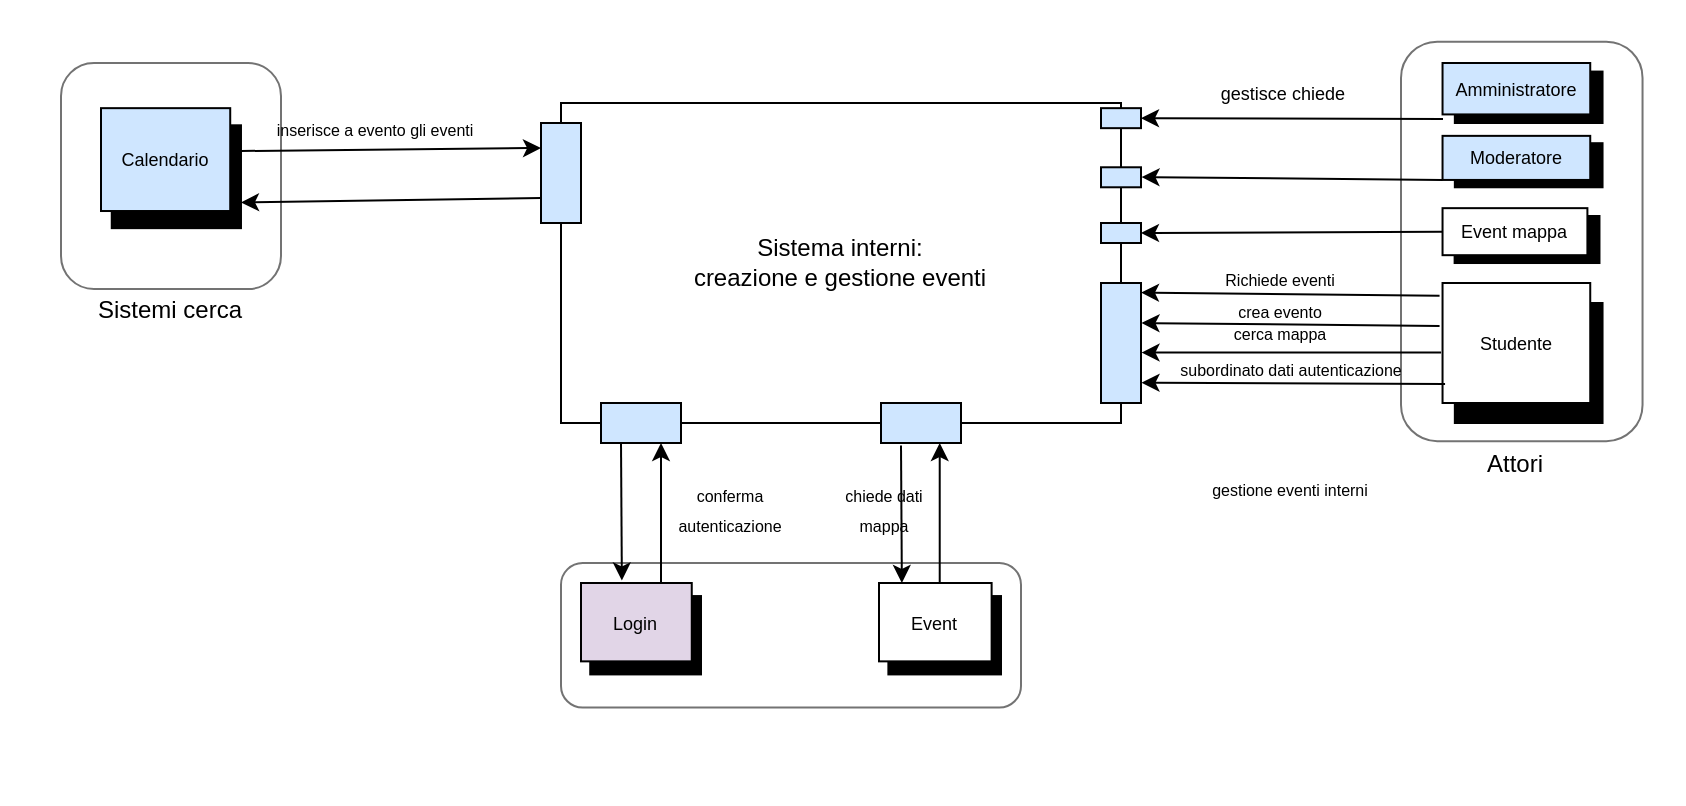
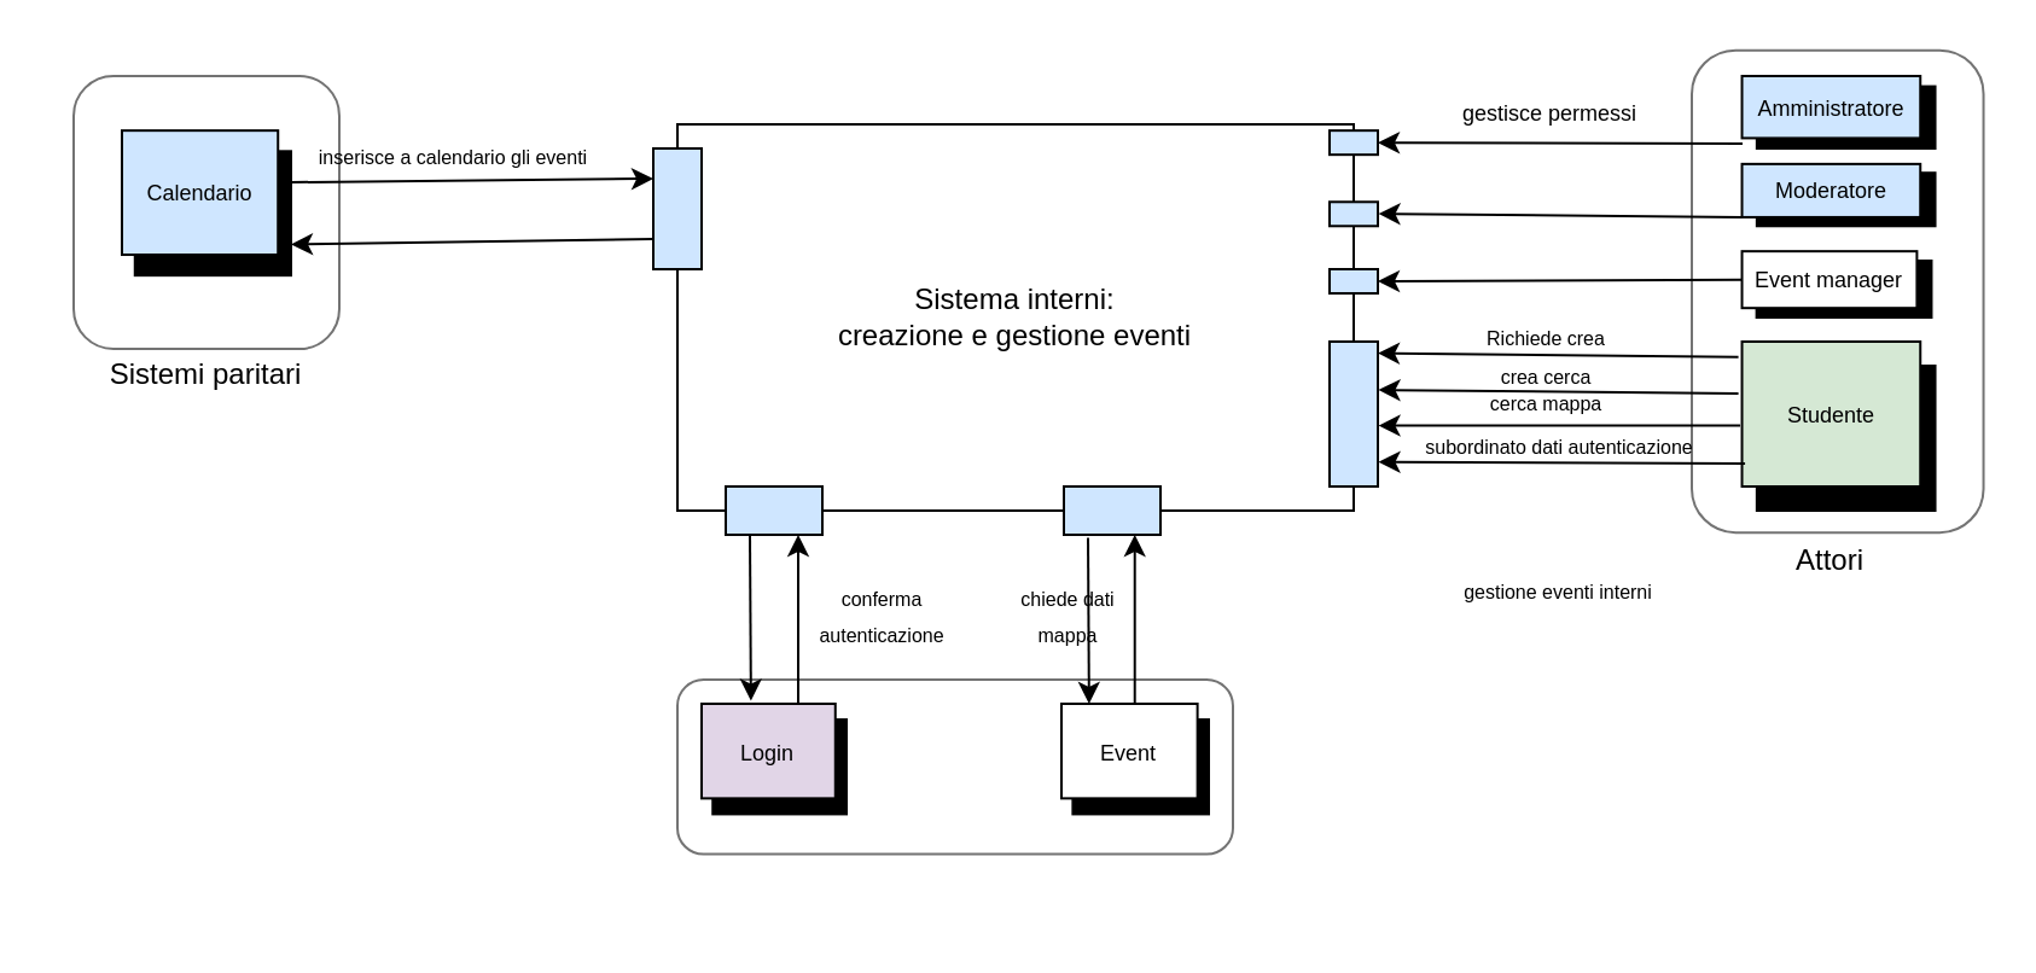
  <mxCell id="0" />
  <mxCell id="1" parent="0" />
  <mxCell id="2" value="" style="rounded=1;whiteSpace=wrap;html=1;fillColor=none;strokeColor=#737373;" vertex="1" parent="1"><mxGeometry x="30" y="31" width="110" height="113.04" as="geometry" /></mxCell>
  <mxCell id="3" value="" style="group" vertex="1" connectable="0" parent="1"><mxGeometry x="280" y="281" width="230" height="100" as="geometry" /></mxCell>
  <mxCell id="4" value="" style="rounded=1;whiteSpace=wrap;html=1;fillColor=none;strokeColor=#737373;" vertex="1" parent="3"><mxGeometry width="230" height="72.309" as="geometry" /></mxCell>
  <mxCell id="5" value="" style="rounded=1;whiteSpace=wrap;html=1;fillColor=none;strokeColor=#737373;" vertex="1" parent="1"><mxGeometry x="700" y="20.33" width="120.77" height="199.75" as="geometry" /></mxCell>
  <mxCell id="6" value="Sistema interni:&lt;br&gt;creazione e gestione eventi" style="rounded=0;whiteSpace=wrap;html=1;" vertex="1" parent="1"><mxGeometry x="280" y="51" width="280" height="160" as="geometry" /></mxCell>
  <mxCell id="7" value="" style="rounded=0;whiteSpace=wrap;html=1;fillColor=#CFE6FF;" vertex="1" parent="1"><mxGeometry x="440" y="201" width="40" height="20" as="geometry" /></mxCell>
  <mxCell id="8" value="" style="rounded=0;whiteSpace=wrap;html=1;fillColor=#CFE6FF;" vertex="1" parent="1"><mxGeometry x="300" y="201" width="40" height="20" as="geometry" /></mxCell>
  <mxCell id="9" value="" style="rounded=0;whiteSpace=wrap;html=1;fillColor=#CFE6FF;" vertex="1" parent="1"><mxGeometry x="550" y="53.58" width="20" height="10" as="geometry" /></mxCell>
  <mxCell id="10" value="" style="rounded=0;whiteSpace=wrap;html=1;fillColor=#CFE6FF;" vertex="1" parent="1"><mxGeometry x="550" y="83.14" width="20" height="10" as="geometry" /></mxCell>
  <mxCell id="11" value="" style="group" vertex="1" connectable="0" parent="1"><mxGeometry x="290" y="291" width="60" height="45.71" as="geometry" /></mxCell>
  <mxCell id="12" value="" style="group" vertex="1" connectable="0" parent="11"><mxGeometry width="60.0" height="45.71" as="geometry" /></mxCell>
  <mxCell id="13" value="" style="rounded=0;whiteSpace=wrap;html=1;fillColor=#000000;" vertex="1" parent="12"><mxGeometry x="4.615" y="6.53" width="55.385" height="39.18" as="geometry" /></mxCell>
  <mxCell id="14" value="&lt;font style=&quot;font-size: 9px&quot;&gt;Login&lt;/font&gt;" style="rounded=0;whiteSpace=wrap;html=1;fillColor=#e1d5e7;" vertex="1" parent="12"><mxGeometry width="55.385" height="39.18" as="geometry" /></mxCell>
  <mxCell id="15" value="" style="group" vertex="1" connectable="0" parent="1"><mxGeometry x="439" y="291" width="61" height="45.71" as="geometry" /></mxCell>
  <mxCell id="16" value="" style="group" vertex="1" connectable="0" parent="15"><mxGeometry width="61" height="45.71" as="geometry" /></mxCell>
  <mxCell id="17" value="" style="rounded=0;whiteSpace=wrap;html=1;fillColor=#000000;" vertex="1" parent="16"><mxGeometry x="4.692" y="6.53" width="56.308" height="39.18" as="geometry" /></mxCell>
  <mxCell id="18" value="&lt;font style=&quot;font-size: 9px&quot;&gt;Event&lt;/font&gt;" style="rounded=0;whiteSpace=wrap;html=1;" vertex="1" parent="16"><mxGeometry width="56.308" height="39.18" as="geometry" /></mxCell>
  <mxCell id="19" value="" style="rounded=0;whiteSpace=wrap;html=1;fillColor=#cfe6ff;" vertex="1" parent="1"><mxGeometry x="270" y="61" width="20" height="50" as="geometry" /></mxCell>
  <mxCell id="20" value="&lt;font style=&quot;font-size: 7px&quot;&gt;&lt;br&gt;&lt;/font&gt;" style="edgeLabel;html=1;align=center;verticalAlign=middle;resizable=0;points=[];labelBackgroundColor=none;rotation=45;" vertex="1" connectable="0" parent="1"><mxGeometry x="245.001" y="200.998" as="geometry"><mxPoint x="-55.0" y="275.0" as="offset" /></mxGeometry></mxCell>
  <mxCell id="21" value="" style="group" vertex="1" connectable="0" parent="1"><mxGeometry x="720.77" y="141" width="80" height="70" as="geometry" /></mxCell>
  <mxCell id="22" value="" style="rounded=0;whiteSpace=wrap;html=1;fillColor=#000000;" vertex="1" parent="21"><mxGeometry x="6.154" y="10" width="73.846" height="60.0" as="geometry" /></mxCell>
- <mxCell id="23" value="&lt;font style=&quot;font-size: 9px&quot;&gt;Studente&lt;/font&gt;" style="rounded=0;whiteSpace=wrap;html=1;" vertex="1" parent="21"><mxGeometry width="73.846" height="60.0" as="geometry" /></mxCell>
+ <mxCell id="23" value="&lt;font style=&quot;font-size: 9px&quot;&gt;Studente&lt;/font&gt;" style="rounded=0;whiteSpace=wrap;html=1;fillColor=#d5e8d4;" vertex="1" parent="21"><mxGeometry width="73.846" height="60.0" as="geometry" /></mxCell>
  <mxCell id="24" value="" style="rounded=0;whiteSpace=wrap;html=1;fillColor=#CFE6FF;" vertex="1" parent="1"><mxGeometry x="550" y="111" width="20" height="10" as="geometry" /></mxCell>
  <mxCell id="25" value="" style="rounded=0;whiteSpace=wrap;html=1;fillColor=#CFE6FF;" vertex="1" parent="1"><mxGeometry x="550" y="141" width="20" height="60" as="geometry" /></mxCell>
  <mxCell id="26" value="" style="endArrow=classic;html=1;entryX=1.013;entryY=0.106;entryDx=0;entryDy=0;entryPerimeter=0;exitX=-0.02;exitY=0.359;exitDx=0;exitDy=0;exitPerimeter=0;" edge="1" parent="1" source="23"><mxGeometry width="50" height="50" relative="1" as="geometry"><mxPoint x="630" y="161" as="sourcePoint" /><mxPoint x="570.26" y="161" as="targetPoint" /></mxGeometry></mxCell>
  <mxCell id="27" value="" style="endArrow=classic;html=1;entryX=1.013;entryY=0.106;entryDx=0;entryDy=0;entryPerimeter=0;exitX=-0.01;exitY=0.58;exitDx=0;exitDy=0;exitPerimeter=0;" edge="1" parent="1" source="23"><mxGeometry width="50" height="50" relative="1" as="geometry"><mxPoint x="630" y="175.8" as="sourcePoint" /><mxPoint x="570.26" y="175.8" as="targetPoint" /></mxGeometry></mxCell>
  <mxCell id="28" value="" style="endArrow=classic;html=1;entryX=1.013;entryY=0.106;entryDx=0;entryDy=0;entryPerimeter=0;exitX=-0.02;exitY=0.106;exitDx=0;exitDy=0;exitPerimeter=0;" edge="1" parent="1" source="23"><mxGeometry width="50" height="50" relative="1" as="geometry"><mxPoint x="629.74" y="145.8" as="sourcePoint" /><mxPoint x="570" y="145.8" as="targetPoint" /></mxGeometry></mxCell>
- <mxCell id="29" value="&lt;font style=&quot;font-size: 8px&quot;&gt;Richiede eventi&lt;/font&gt;" style="text;html=1;strokeColor=none;fillColor=none;align=center;verticalAlign=middle;whiteSpace=wrap;rounded=0;labelBackgroundColor=none;" vertex="1" parent="1"><mxGeometry x="590" y="134.04" width="100" height="10" as="geometry" /></mxCell>
- <mxCell id="30" value="&lt;font style=&quot;font-size: 8px&quot;&gt;crea evento&lt;/font&gt;" style="text;html=1;strokeColor=none;fillColor=none;align=center;verticalAlign=middle;whiteSpace=wrap;rounded=0;labelBackgroundColor=none;" vertex="1" parent="1"><mxGeometry x="585" y="150.35" width="110" height="10" as="geometry" /></mxCell>
+ <mxCell id="29" value="&lt;font style=&quot;font-size: 8px&quot;&gt;Richiede crea&lt;/font&gt;" style="text;html=1;strokeColor=none;fillColor=none;align=center;verticalAlign=middle;whiteSpace=wrap;rounded=0;labelBackgroundColor=none;" vertex="1" parent="1"><mxGeometry x="590" y="134.04" width="100" height="10" as="geometry" /></mxCell>
+ <mxCell id="30" value="&lt;font style=&quot;font-size: 8px&quot;&gt;crea cerca&lt;/font&gt;" style="text;html=1;strokeColor=none;fillColor=none;align=center;verticalAlign=middle;whiteSpace=wrap;rounded=0;labelBackgroundColor=none;" vertex="1" parent="1"><mxGeometry x="585" y="150.35" width="110" height="10" as="geometry" /></mxCell>
  <mxCell id="31" value="&lt;font style=&quot;font-size: 8px&quot;&gt;cerca mappa&lt;/font&gt;" style="text;html=1;strokeColor=none;fillColor=none;align=center;verticalAlign=middle;whiteSpace=wrap;rounded=0;labelBackgroundColor=none;" vertex="1" parent="1"><mxGeometry x="580" y="161" width="120" height="10" as="geometry" /></mxCell>
  <mxCell id="32" value="" style="group" vertex="1" connectable="0" parent="1"><mxGeometry x="720.77" y="67.43" width="80" height="25.71" as="geometry" /></mxCell>
  <mxCell id="33" value="" style="group" vertex="1" connectable="0" parent="32"><mxGeometry width="80" height="25.71" as="geometry" /></mxCell>
  <mxCell id="34" value="" style="group" vertex="1" connectable="0" parent="33"><mxGeometry width="80" height="25.71" as="geometry" /></mxCell>
  <mxCell id="35" value="" style="rounded=0;whiteSpace=wrap;html=1;fillColor=#000000;" vertex="1" parent="34"><mxGeometry x="6.154" y="3.673" width="73.846" height="22.037" as="geometry" /></mxCell>
  <mxCell id="36" value="&lt;font style=&quot;font-size: 9px&quot;&gt;Moderatore&lt;/font&gt;" style="rounded=0;whiteSpace=wrap;html=1;fillColor=#cfe6ff;" vertex="1" parent="34"><mxGeometry width="73.846" height="22.037" as="geometry" /></mxCell>
  <mxCell id="37" value="" style="group" vertex="1" connectable="0" parent="1"><mxGeometry x="720.77" y="31" width="80" height="30" as="geometry" /></mxCell>
  <mxCell id="38" value="" style="group" vertex="1" connectable="0" parent="37"><mxGeometry width="80" height="30" as="geometry" /></mxCell>
  <mxCell id="39" value="" style="group" vertex="1" connectable="0" parent="38"><mxGeometry width="80" height="30" as="geometry" /></mxCell>
  <mxCell id="40" value="" style="group" vertex="1" connectable="0" parent="39"><mxGeometry width="80" height="30" as="geometry" /></mxCell>
  <mxCell id="41" value="" style="rounded=0;whiteSpace=wrap;html=1;fillColor=#000000;" vertex="1" parent="40"><mxGeometry x="6.154" y="4.286" width="73.846" height="25.714" as="geometry" /></mxCell>
  <mxCell id="42" value="&lt;font style=&quot;font-size: 9px&quot;&gt;Amministratore&lt;/font&gt;" style="rounded=0;whiteSpace=wrap;html=1;fillColor=#cfe6ff;" vertex="1" parent="40"><mxGeometry width="73.846" height="25.714" as="geometry" /></mxCell>
  <mxCell id="43" value="" style="endArrow=classic;html=1;entryX=1;entryY=0.5;entryDx=0;entryDy=0;" edge="1" parent="1" target="9"><mxGeometry width="50" height="50" relative="1" as="geometry"><mxPoint x="721" y="59" as="sourcePoint" /><mxPoint x="570.26" y="65.8" as="targetPoint" /></mxGeometry></mxCell>
  <mxCell id="44" value="" style="endArrow=classic;html=1;entryX=1.013;entryY=0.106;entryDx=0;entryDy=0;entryPerimeter=0;exitX=0;exitY=1;exitDx=0;exitDy=0;" edge="1" parent="1" source="36"><mxGeometry width="50" height="50" relative="1" as="geometry"><mxPoint x="630" y="72.526" as="sourcePoint" /><mxPoint x="570.26" y="88.04" as="targetPoint" /></mxGeometry></mxCell>
  <mxCell id="45" value="" style="endArrow=classic;html=1;entryX=1;entryY=0.5;entryDx=0;entryDy=0;exitX=0;exitY=0.5;exitDx=0;exitDy=0;" edge="1" parent="1" source="60" target="24"><mxGeometry width="50" height="50" relative="1" as="geometry"><mxPoint x="629.74" y="100.998" as="sourcePoint" /><mxPoint x="570" y="105.08" as="targetPoint" /></mxGeometry></mxCell>
- <mxCell id="46" value="&lt;font style=&quot;font-size: 9px&quot;&gt;&lt;font style=&quot;font-size: 9px&quot;&gt;gestisce chiede&lt;/font&gt;&lt;span style=&quot;color: rgba(0 , 0 , 0 , 0) ; font-family: monospace&quot;&gt;%3Cmx&lt;/span&gt;&lt;/font&gt;" style="text;html=1;strokeColor=none;fillColor=none;align=center;verticalAlign=middle;whiteSpace=wrap;rounded=0;labelBackgroundColor=none;" vertex="1" parent="1"><mxGeometry x="600" y="41" width="110" height="10" as="geometry" /></mxCell>
+ <mxCell id="46" value="&lt;font style=&quot;font-size: 9px&quot;&gt;&lt;font style=&quot;font-size: 9px&quot;&gt;gestisce permessi&lt;/font&gt;&lt;span style=&quot;color: rgba(0 , 0 , 0 , 0) ; font-family: monospace&quot;&gt;%3Cmx&lt;/span&gt;&lt;/font&gt;" style="text;html=1;strokeColor=none;fillColor=none;align=center;verticalAlign=middle;whiteSpace=wrap;rounded=0;labelBackgroundColor=none;" vertex="1" parent="1"><mxGeometry x="600" y="41" width="110" height="10" as="geometry" /></mxCell>
  <mxCell id="47" value="" style="endArrow=classic;html=1;entryX=1.013;entryY=0.106;entryDx=0;entryDy=0;entryPerimeter=0;exitX=0.017;exitY=0.841;exitDx=0;exitDy=0;exitPerimeter=0;" edge="1" parent="1" source="23"><mxGeometry width="50" height="50" relative="1" as="geometry"><mxPoint x="630" y="190.86" as="sourcePoint" /><mxPoint x="570.26" y="190.86" as="targetPoint" /></mxGeometry></mxCell>
  <mxCell id="48" value="&lt;font style=&quot;font-size: 8px ; line-height: 110%&quot;&gt;subordinato dati autenticazione&lt;/font&gt;" style="text;html=1;strokeColor=none;fillColor=none;align=center;verticalAlign=middle;whiteSpace=wrap;rounded=0;labelBackgroundColor=none;" vertex="1" parent="1"><mxGeometry x="572.5" y="171" width="145" height="25" as="geometry" /></mxCell>
  <mxCell id="49" value="" style="endArrow=classic;html=1;" edge="1" parent="1"><mxGeometry width="50" height="50" relative="1" as="geometry"><mxPoint x="330" y="291" as="sourcePoint" /><mxPoint x="330" y="221" as="targetPoint" /></mxGeometry></mxCell>
  <mxCell id="50" value="" style="endArrow=classic;html=1;exitX=0.25;exitY=1;exitDx=0;exitDy=0;entryX=0.369;entryY=-0.033;entryDx=0;entryDy=0;entryPerimeter=0;" edge="1" parent="1" source="8" target="14"><mxGeometry width="50" height="50" relative="1" as="geometry"><mxPoint x="370" y="311" as="sourcePoint" /><mxPoint x="420" y="261" as="targetPoint" /></mxGeometry></mxCell>
  <mxCell id="51" value="&lt;font style=&quot;font-size: 8px&quot;&gt;conferma autenticazione&lt;/font&gt;" style="text;html=1;strokeColor=none;fillColor=none;align=center;verticalAlign=middle;whiteSpace=wrap;rounded=0;dashed=1;dashPattern=1 1;labelBackgroundColor=none;" vertex="1" parent="1"><mxGeometry x="345" y="243.58" width="40" height="20" as="geometry" /></mxCell>
  <mxCell id="52" value="" style="endArrow=classic;html=1;exitX=0.25;exitY=1;exitDx=0;exitDy=0;entryX=0.369;entryY=-0.033;entryDx=0;entryDy=0;entryPerimeter=0;" edge="1" parent="1"><mxGeometry width="50" height="50" relative="1" as="geometry"><mxPoint x="450" y="222.29" as="sourcePoint" /><mxPoint x="450.437" y="290.997" as="targetPoint" /></mxGeometry></mxCell>
  <mxCell id="53" value="&lt;font style=&quot;font-size: 8px&quot;&gt;chiede dati mappa&lt;/font&gt;" style="text;html=1;strokeColor=none;fillColor=none;align=center;verticalAlign=middle;whiteSpace=wrap;rounded=0;dashed=1;dashPattern=1 1;labelBackgroundColor=none;" vertex="1" parent="1"><mxGeometry x="420" y="243.58" width="44" height="20" as="geometry" /></mxCell>
  <mxCell id="54" value="" style="endArrow=classic;html=1;" edge="1" parent="1"><mxGeometry width="50" height="50" relative="1" as="geometry"><mxPoint x="469.36" y="291" as="sourcePoint" /><mxPoint x="469.36" y="221" as="targetPoint" /></mxGeometry></mxCell>
  <mxCell id="55" value="" style="endArrow=classic;html=1;exitX=1;exitY=0.25;exitDx=0;exitDy=0;entryX=0;entryY=0.25;entryDx=0;entryDy=0;" edge="1" parent="1" source="65" target="19"><mxGeometry width="50" height="50" relative="1" as="geometry"><mxPoint x="220" y="121" as="sourcePoint" /><mxPoint x="270" y="71" as="targetPoint" /></mxGeometry></mxCell>
- <mxCell id="56" value="&lt;font style=&quot;font-size: 8px&quot;&gt;inserisce a evento gli eventi&lt;/font&gt;" style="text;html=1;strokeColor=none;fillColor=none;align=center;verticalAlign=middle;whiteSpace=wrap;rounded=0;dashed=1;dashPattern=1 1;labelBackgroundColor=none;" vertex="1" parent="1"><mxGeometry x="110" y="53.58" width="155" height="20" as="geometry" /></mxCell>
+ <mxCell id="56" value="&lt;font style=&quot;font-size: 8px&quot;&gt;inserisce a calendario gli eventi&lt;/font&gt;" style="text;html=1;strokeColor=none;fillColor=none;align=center;verticalAlign=middle;whiteSpace=wrap;rounded=0;dashed=1;dashPattern=1 1;labelBackgroundColor=none;" vertex="1" parent="1"><mxGeometry x="110" y="53.58" width="155" height="20" as="geometry" /></mxCell>
  <mxCell id="57" value="" style="endArrow=classic;html=1;exitX=0;exitY=0.75;exitDx=0;exitDy=0;entryX=1;entryY=0.75;entryDx=0;entryDy=0;" edge="1" parent="1" source="19" target="65"><mxGeometry width="50" height="50" relative="1" as="geometry"><mxPoint x="200" y="85.009" as="sourcePoint" /><mxPoint x="280" y="83.5" as="targetPoint" /></mxGeometry></mxCell>
- <mxCell id="58" value="Sistemi cerca" style="text;html=1;strokeColor=none;fillColor=none;align=center;verticalAlign=middle;whiteSpace=wrap;rounded=0;" vertex="1" parent="1"><mxGeometry x="20" y="149.696" width="130" height="11.304" as="geometry" /></mxCell>
+ <mxCell id="58" value="Sistemi paritari" style="text;html=1;strokeColor=none;fillColor=none;align=center;verticalAlign=middle;whiteSpace=wrap;rounded=0;" vertex="1" parent="1"><mxGeometry x="20" y="149.696" width="130" height="11.304" as="geometry" /></mxCell>
  <mxCell id="59" value="" style="rounded=0;whiteSpace=wrap;html=1;fillColor=#000000;" vertex="1" parent="1"><mxGeometry x="726.806" y="107.496" width="72.426" height="23.508" as="geometry" /></mxCell>
- <mxCell id="60" value="&lt;font style=&quot;font-size: 9px&quot;&gt;Event mappa&lt;/font&gt;" style="rounded=0;whiteSpace=wrap;html=1;" vertex="1" parent="1"><mxGeometry x="720.77" y="103.578" width="72.426" height="23.508" as="geometry" /></mxCell>
+ <mxCell id="60" value="&lt;font style=&quot;font-size: 9px&quot;&gt;Event manager&lt;/font&gt;" style="rounded=0;whiteSpace=wrap;html=1;" vertex="1" parent="1"><mxGeometry x="720.77" y="103.578" width="72.426" height="23.508" as="geometry" /></mxCell>
  <mxCell id="61" value="Attori" style="text;html=1;strokeColor=none;fillColor=none;align=center;verticalAlign=middle;whiteSpace=wrap;rounded=0;" vertex="1" parent="1"><mxGeometry x="733.523" y="220.078" width="46.923" height="23.5" as="geometry" /></mxCell>
  <mxCell id="62" value="&lt;font style=&quot;font-size: 8px&quot;&gt;gestione eventi interni&lt;/font&gt;" style="text;html=1;strokeColor=none;fillColor=none;align=center;verticalAlign=middle;whiteSpace=wrap;rounded=0;dashed=1;dashPattern=1 1;labelBackgroundColor=none;" vertex="1" parent="1"><mxGeometry x="590" y="233.58" width="110" height="20" as="geometry" /></mxCell>
  <mxCell id="63" value="" style="group" vertex="1" connectable="0" parent="1"><mxGeometry x="50" y="53.58" width="70" height="60" as="geometry" /></mxCell>
  <mxCell id="64" value="" style="group" vertex="1" connectable="0" parent="63"><mxGeometry width="70" height="60" as="geometry" /></mxCell>
  <mxCell id="65" value="" style="rounded=0;whiteSpace=wrap;html=1;fillColor=#000000;" vertex="1" parent="64"><mxGeometry x="5.385" y="8.571" width="64.615" height="51.429" as="geometry" /></mxCell>
  <mxCell id="66" value="&lt;font style=&quot;font-size: 9px&quot;&gt;Calendario&lt;/font&gt;" style="rounded=0;whiteSpace=wrap;html=1;fillColor=#cfe6ff;" vertex="1" parent="64"><mxGeometry width="64.615" height="51.429" as="geometry" /></mxCell>
